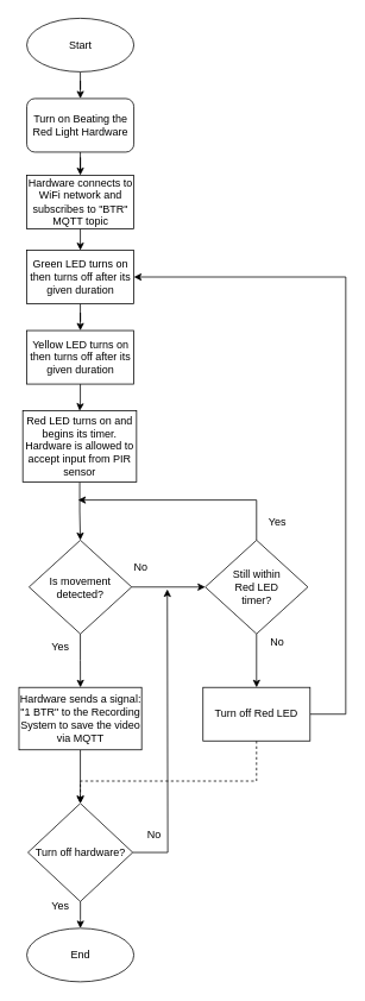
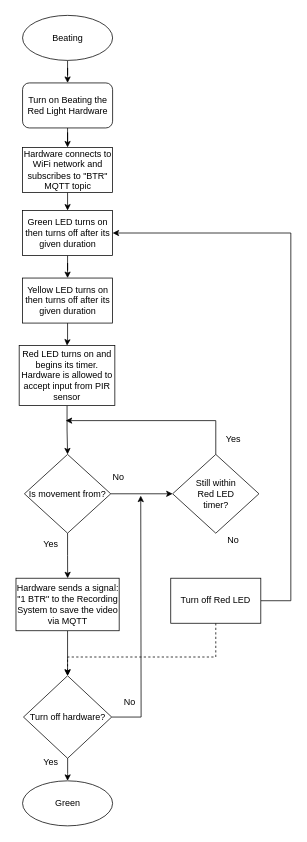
  <mxCell id="0" />
  <mxCell id="1" parent="0" />
  <mxCell id="2" style="edgeStyle=orthogonalEdgeStyle;rounded=0;orthogonalLoop=1;jettySize=auto;html=1;entryX=0.5;entryY=0;entryDx=0;entryDy=0;" parent="1" source="3" target="32" edge="1"><mxGeometry relative="1" as="geometry" /></mxCell>
- <mxCell id="3" value="Start" style="ellipse;whiteSpace=wrap;html=1;" parent="1" vertex="1"><mxGeometry x="29.5" y="20" width="120" height="60" as="geometry" /></mxCell>
+ <mxCell id="3" value="Beating" style="ellipse;whiteSpace=wrap;html=1;" parent="1" vertex="1"><mxGeometry x="29.5" y="20" width="120" height="60" as="geometry" /></mxCell>
  <mxCell id="4" style="edgeStyle=orthogonalEdgeStyle;rounded=0;orthogonalLoop=1;jettySize=auto;html=1;entryX=0.5;entryY=0;entryDx=0;entryDy=0;" parent="1" source="5" target="7" edge="1"><mxGeometry relative="1" as="geometry" /></mxCell>
  <mxCell id="5" value="Green LED turns on then turns off after its given&lt;span style=&quot;white-space: pre;&quot;&gt; &lt;/span&gt;duration" style="rounded=0;whiteSpace=wrap;html=1;" parent="1" vertex="1"><mxGeometry x="29.5" y="280" width="120" height="60" as="geometry" /></mxCell>
  <mxCell id="6" style="edgeStyle=orthogonalEdgeStyle;rounded=0;orthogonalLoop=1;jettySize=auto;html=1;entryX=0.5;entryY=0;entryDx=0;entryDy=0;" parent="1" source="7" target="9" edge="1"><mxGeometry relative="1" as="geometry" /></mxCell>
  <mxCell id="7" value="Yellow LED turns on then turns off after its given duration" style="rounded=0;whiteSpace=wrap;html=1;" parent="1" vertex="1"><mxGeometry x="29.5" y="370" width="120" height="60" as="geometry" /></mxCell>
  <mxCell id="8" value="" style="edgeStyle=orthogonalEdgeStyle;rounded=0;orthogonalLoop=1;jettySize=auto;html=1;" parent="1" source="9" target="12" edge="1"><mxGeometry relative="1" as="geometry" /></mxCell>
  <mxCell id="9" value="Red LED turns on and begins its timer. Hardware is allowed to accept input from PIR sensor" style="rounded=0;whiteSpace=wrap;html=1;" parent="1" vertex="1"><mxGeometry x="25" y="460" width="127.5" height="80" as="geometry" /></mxCell>
  <mxCell id="10" value="" style="edgeStyle=orthogonalEdgeStyle;rounded=0;orthogonalLoop=1;jettySize=auto;html=1;" parent="1" source="12" target="14" edge="1"><mxGeometry relative="1" as="geometry" /></mxCell>
  <mxCell id="11" value="" style="edgeStyle=orthogonalEdgeStyle;rounded=0;orthogonalLoop=1;jettySize=auto;html=1;" parent="1" source="12" target="18" edge="1"><mxGeometry relative="1" as="geometry" /></mxCell>
- <mxCell id="12" value="Is movement detected?" style="rhombus;whiteSpace=wrap;html=1;rounded=0;" parent="1" vertex="1"><mxGeometry x="32" y="605" width="115" height="105" as="geometry" /></mxCell>
+ <mxCell id="12" value="Is movement from?" style="rhombus;whiteSpace=wrap;html=1;rounded=0;" parent="1" vertex="1"><mxGeometry x="32" y="605" width="115" height="105" as="geometry" /></mxCell>
  <mxCell id="13" value="" style="edgeStyle=orthogonalEdgeStyle;rounded=0;orthogonalLoop=1;jettySize=auto;html=1;" parent="1" source="14" target="27" edge="1"><mxGeometry relative="1" as="geometry" /></mxCell>
  <mxCell id="14" value="Hardware sends a signal: &quot;1 BTR&quot; to the Recording System to save the video via MQTT" style="whiteSpace=wrap;html=1;rounded=0;" parent="1" vertex="1"><mxGeometry x="20.75" y="770" width="137.5" height="70" as="geometry" /></mxCell>
  <mxCell id="15" value="Yes" style="text;html=1;align=center;verticalAlign=middle;resizable=0;points=[];autosize=1;strokeColor=none;fillColor=none;" parent="1" vertex="1"><mxGeometry x="47" y="710" width="40" height="30" as="geometry" /></mxCell>
  <mxCell id="16" style="edgeStyle=orthogonalEdgeStyle;rounded=0;orthogonalLoop=1;jettySize=auto;html=1;exitX=0.5;exitY=0;exitDx=0;exitDy=0;endArrow=classic;endFill=1;" parent="1" source="18" edge="1"><mxGeometry relative="1" as="geometry"><mxPoint x="87" y="560" as="targetPoint" /><Array as="points"><mxPoint x="287" y="560" /></Array></mxGeometry></mxCell>
- <mxCell id="17" value="" style="edgeStyle=orthogonalEdgeStyle;rounded=0;orthogonalLoop=1;jettySize=auto;html=1;" parent="1" source="18" target="23" edge="1"><mxGeometry relative="1" as="geometry" /></mxCell>
  <mxCell id="18" value="Still within &lt;br&gt;Red LED &lt;br&gt;timer?" style="rhombus;whiteSpace=wrap;html=1;rounded=0;" parent="1" vertex="1"><mxGeometry x="229.5" y="605" width="115" height="105" as="geometry" /></mxCell>
  <mxCell id="19" value="No" style="text;html=1;align=center;verticalAlign=middle;resizable=0;points=[];autosize=1;strokeColor=none;fillColor=none;" parent="1" vertex="1"><mxGeometry x="137" y="620" width="40" height="30" as="geometry" /></mxCell>
  <mxCell id="20" value="Yes" style="text;html=1;align=center;verticalAlign=middle;resizable=0;points=[];autosize=1;strokeColor=none;fillColor=none;" parent="1" vertex="1"><mxGeometry x="289.5" y="570" width="40" height="30" as="geometry" /></mxCell>
  <mxCell id="21" style="edgeStyle=orthogonalEdgeStyle;rounded=0;orthogonalLoop=1;jettySize=auto;html=1;entryX=1;entryY=0.5;entryDx=0;entryDy=0;exitX=1;exitY=0.5;exitDx=0;exitDy=0;" parent="1" source="23" target="5" edge="1"><mxGeometry relative="1" as="geometry"><mxPoint x="177" y="320" as="targetPoint" /><Array as="points"><mxPoint x="387" y="800" /><mxPoint x="387" y="310" /></Array></mxGeometry></mxCell>
  <mxCell id="22" style="edgeStyle=orthogonalEdgeStyle;rounded=0;orthogonalLoop=1;jettySize=auto;html=1;entryX=0.5;entryY=0;entryDx=0;entryDy=0;dashed=1;" edge="1" parent="1" source="23" target="27"><mxGeometry relative="1" as="geometry"><mxPoint x="87" y="900" as="targetPoint" /><Array as="points"><mxPoint x="287" y="875" /><mxPoint x="90" y="875" /></Array></mxGeometry></mxCell>
  <mxCell id="23" value="Turn off Red LED" style="rounded=0;whiteSpace=wrap;html=1;" parent="1" vertex="1"><mxGeometry x="227" y="770" width="120" height="60" as="geometry" /></mxCell>
  <mxCell id="24" value="No" style="text;html=1;align=center;verticalAlign=middle;resizable=0;points=[];autosize=1;strokeColor=none;fillColor=none;" parent="1" vertex="1"><mxGeometry x="289.5" y="705" width="40" height="30" as="geometry" /></mxCell>
  <mxCell id="25" style="edgeStyle=orthogonalEdgeStyle;rounded=0;orthogonalLoop=1;jettySize=auto;html=1;" parent="1" source="27" edge="1"><mxGeometry relative="1" as="geometry"><mxPoint x="187" y="660" as="targetPoint" /></mxGeometry></mxCell>
  <mxCell id="26" style="edgeStyle=orthogonalEdgeStyle;rounded=0;orthogonalLoop=1;jettySize=auto;html=1;" parent="1" source="27" edge="1"><mxGeometry relative="1" as="geometry"><mxPoint x="89.5" y="1040" as="targetPoint" /></mxGeometry></mxCell>
  <mxCell id="27" value="Turn off hardware?" style="rhombus;whiteSpace=wrap;html=1;rounded=0;" parent="1" vertex="1"><mxGeometry x="30.75" y="900" width="117.5" height="110" as="geometry" /></mxCell>
  <mxCell id="28" value="No" style="text;html=1;align=center;verticalAlign=middle;resizable=0;points=[];autosize=1;strokeColor=none;fillColor=none;" parent="1" vertex="1"><mxGeometry x="152" y="920" width="40" height="30" as="geometry" /></mxCell>
- <mxCell id="29" value="End" style="ellipse;whiteSpace=wrap;html=1;" parent="1" vertex="1"><mxGeometry x="29.5" y="1040" width="120" height="60" as="geometry" /></mxCell>
+ <mxCell id="29" value="Green" style="ellipse;whiteSpace=wrap;html=1;" parent="1" vertex="1"><mxGeometry x="29.5" y="1040" width="120" height="60" as="geometry" /></mxCell>
  <mxCell id="30" value="Yes" style="text;html=1;align=center;verticalAlign=middle;resizable=0;points=[];autosize=1;strokeColor=none;fillColor=none;" parent="1" vertex="1"><mxGeometry x="47" y="1000" width="40" height="30" as="geometry" /></mxCell>
  <mxCell id="31" style="edgeStyle=orthogonalEdgeStyle;rounded=0;orthogonalLoop=1;jettySize=auto;html=1;" parent="1" source="32" target="34" edge="1"><mxGeometry relative="1" as="geometry" /></mxCell>
  <mxCell id="32" value="Turn on Beating the Red Light Hardware" style="whiteSpace=wrap;html=1;rounded=1;" parent="1" vertex="1"><mxGeometry x="29.5" y="110" width="120" height="60" as="geometry" /></mxCell>
  <mxCell id="33" style="edgeStyle=orthogonalEdgeStyle;rounded=0;orthogonalLoop=1;jettySize=auto;html=1;exitX=0.5;exitY=1;exitDx=0;exitDy=0;entryX=0.5;entryY=0;entryDx=0;entryDy=0;" parent="1" source="34" target="5" edge="1"><mxGeometry relative="1" as="geometry" /></mxCell>
  <mxCell id="34" value="Hardware connects to WiFi network and subscribes to &quot;BTR&quot; MQTT topic" style="whiteSpace=wrap;html=1;" parent="1" vertex="1"><mxGeometry x="29.5" y="196" width="120" height="60" as="geometry" /></mxCell>
